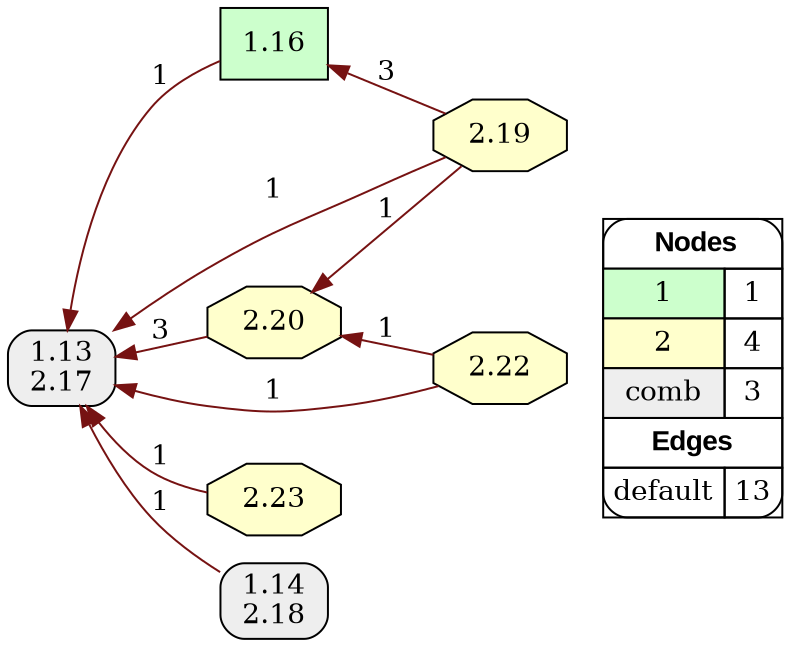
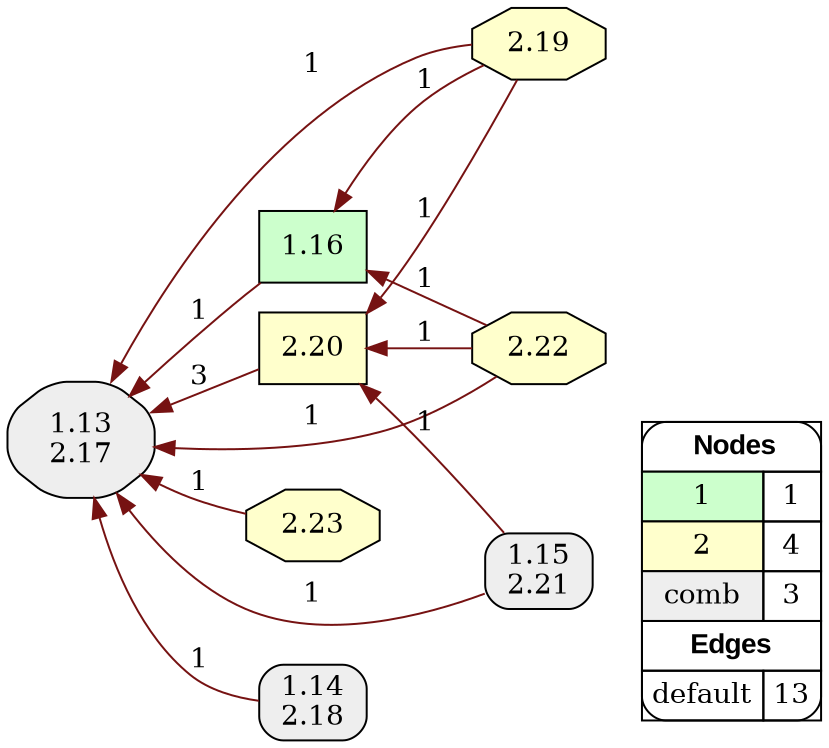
  digraph {
    rankdir=RL
    node [fillcolor="#FFFFCC" shape=box style=filled]
    edge [arrowhead=normal color="#761212" constraint=true style=solid]
    n1 [fillcolor=white label=<   <TABLE BORDER="0" CELLBORDER="1" CELLSPACING="0" CELLPADDING="4">  <TR> <TD COLSPAN="2"><font face="Arial Black"> Nodes</font></TD> </TR>  <TR>   <TD bgcolor="#CCFFCC">1</TD>   <TD>1</TD>   </TR>  <TR>   <TD bgcolor="#FFFFCC">2</TD>   <TD>4</TD>   </TR>  <TR>   <TD bgcolor="#EEEEEE">comb</TD>   <TD>3</TD>   </TR>  <TR> <TD COLSPAN="2"><font face = "Arial Black"> Edges </font></TD> </TR>  <TR>   <TD><font color ="#000000">default</font></TD>   <TD>13</TD>   </TR>  </TABLE>   > margin=0 style="filled,rounded"]
    1.16 [fillcolor="#CCFFCC"]
-   "1.13\n2.17" [fillcolor="#EEEEEE" style="filled,rounded"]
+   "1.13\n2.17" [fillcolor="#EEEEEE" shape=octagon style="filled,rounded"]
    2.19 [shape=octagon]
-   2.20 [shape=octagon]
+   2.20
    2.22 [shape=octagon]
    2.23 [shape=octagon]
+   "1.15\n2.21" [fillcolor="#EEEEEE" style="filled,rounded"]
    "1.14\n2.18" [fillcolor="#EEEEEE" style="filled,rounded"]
    subgraph sub_1 {
      rank=source
      n1
    }
    1.16 -> "1.13\n2.17" [label=1]
-   2.19 -> 1.16 [label=3]
+   2.19 -> 1.16 [label=1]
    2.19 -> "1.13\n2.17" [label=1]
    2.19 -> 2.20 [label=1]
    2.20 -> "1.13\n2.17" [label=3]
+   2.22 -> 1.16 [label=1]
    2.22 -> "1.13\n2.17" [label=1]
    2.22 -> 2.20 [label=1]
    2.23 -> "1.13\n2.17" [label=1]
+   "1.15\n2.21" -> "1.13\n2.17" [label=1]
+   "1.15\n2.21" -> 2.20 [label=1]
    "1.14\n2.18" -> "1.13\n2.17" [label=1]
  }
